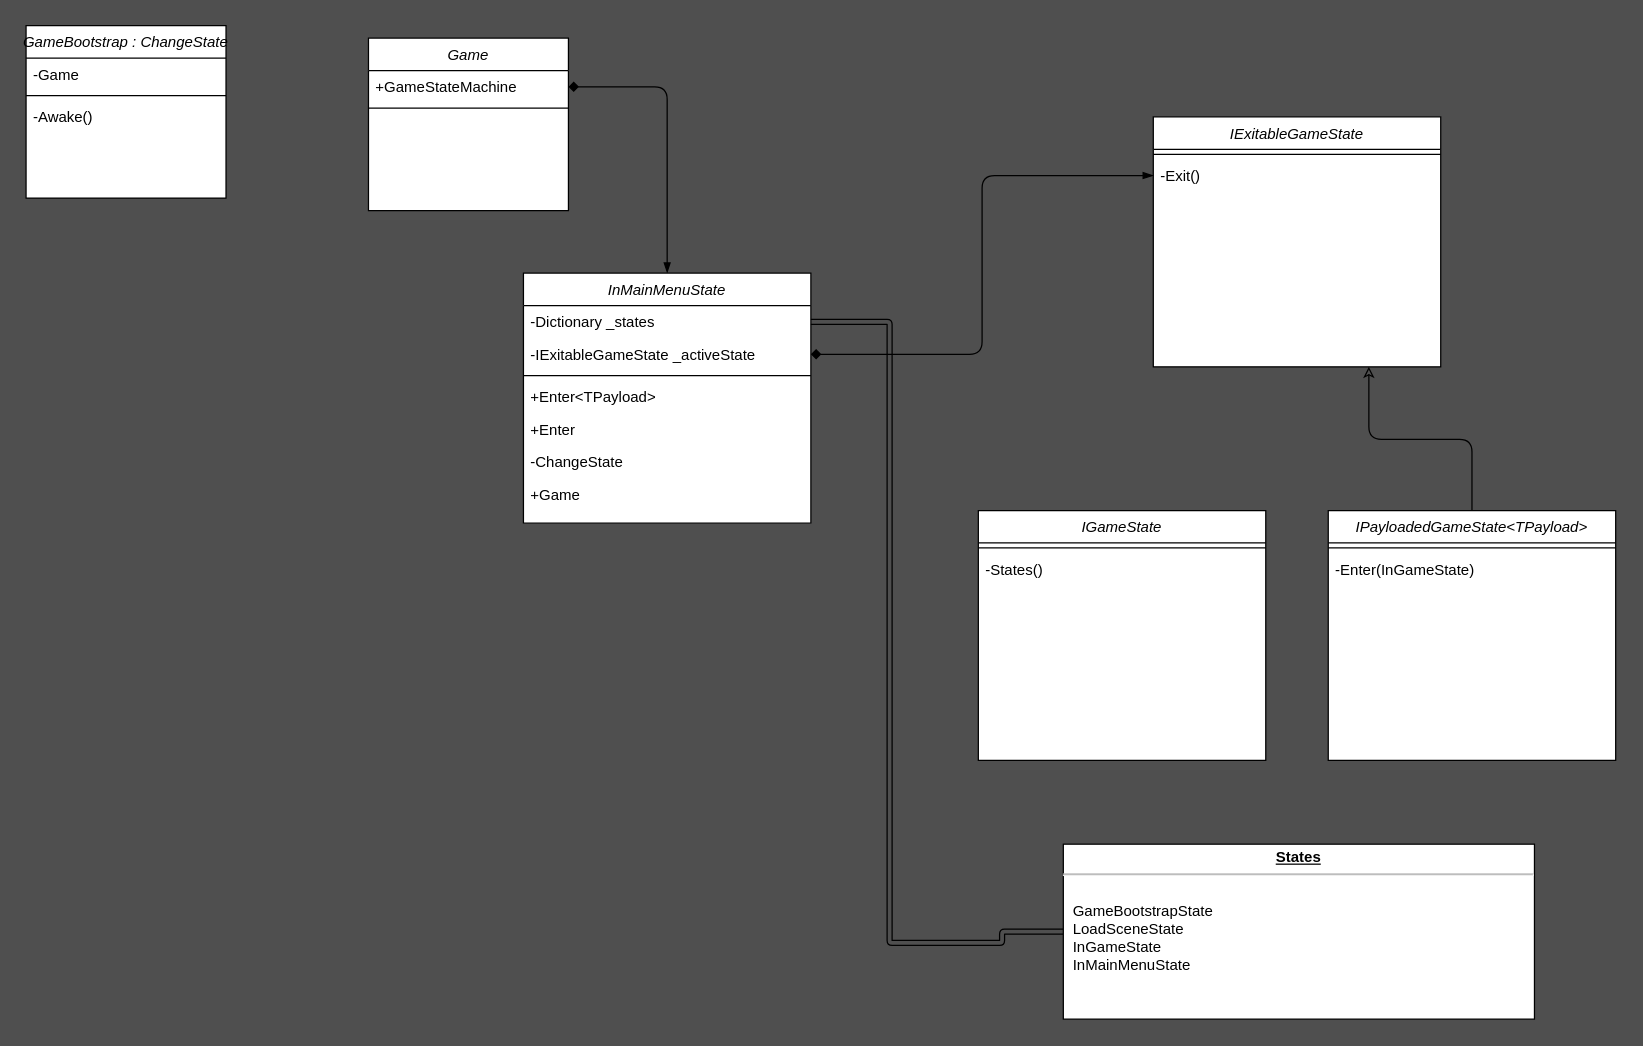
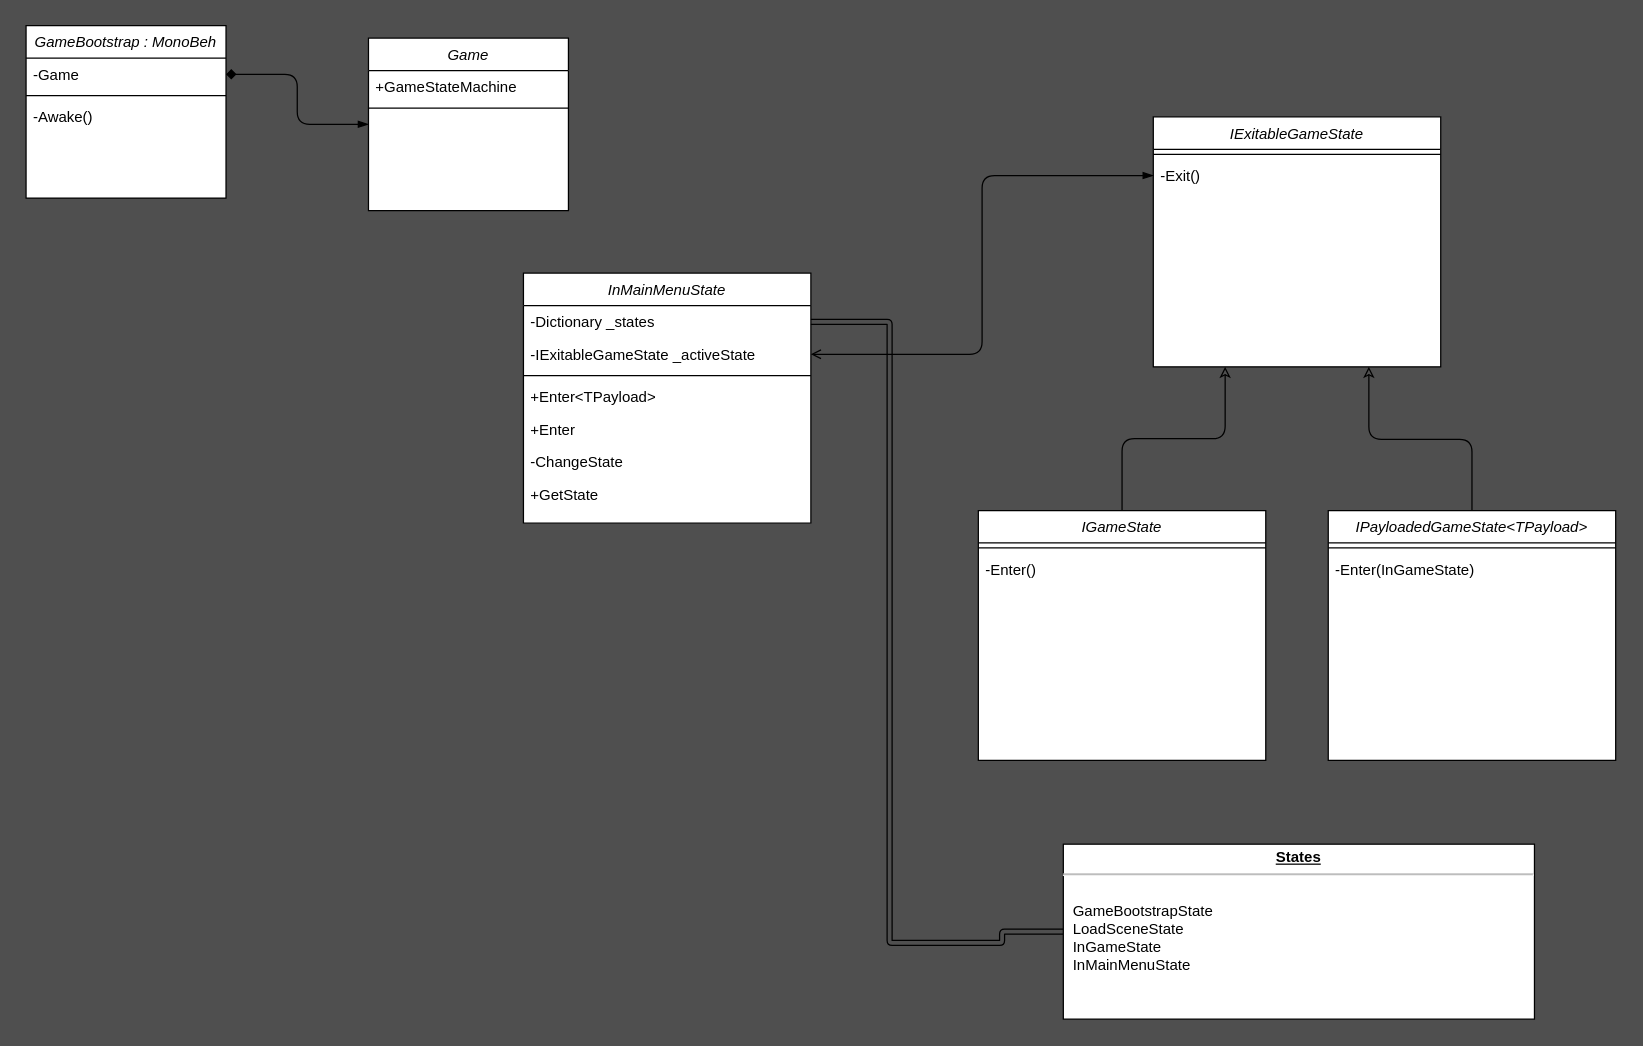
  <mxCell id="0" />
  <mxCell id="1" parent="0" />
- <mxCell id="2" value="GameBootstrap : ChangeState" style="swimlane;fontStyle=2;align=center;verticalAlign=top;childLayout=stackLayout;horizontal=1;startSize=26;horizontalStack=0;resizeParent=1;resizeLast=0;collapsible=1;marginBottom=0;shadow=0;strokeWidth=1;labelBackgroundColor=none;swimlaneFillColor=#ffffff;" parent="1" vertex="1"><mxGeometry x="20" y="20" width="160" height="138" as="geometry"><mxRectangle x="230" y="140" width="160" height="26" as="alternateBounds" /></mxGeometry></mxCell>
+ <mxCell id="2" value="GameBootstrap : MonoBeh" style="swimlane;fontStyle=2;align=center;verticalAlign=top;childLayout=stackLayout;horizontal=1;startSize=26;horizontalStack=0;resizeParent=1;resizeLast=0;collapsible=1;marginBottom=0;shadow=0;strokeWidth=1;labelBackgroundColor=none;swimlaneFillColor=#ffffff;" parent="1" vertex="1"><mxGeometry x="20" y="20" width="160" height="138" as="geometry"><mxRectangle x="230" y="140" width="160" height="26" as="alternateBounds" /></mxGeometry></mxCell>
  <mxCell id="3" value="-Game" style="text;align=left;verticalAlign=top;spacingLeft=4;spacingRight=4;overflow=hidden;rotatable=0;points=[[0,0.5],[1,0.5]];portConstraint=eastwest;" parent="2" vertex="1"><mxGeometry y="26" width="160" height="26" as="geometry" /></mxCell>
  <mxCell id="4" value="" style="line;html=1;strokeWidth=1;align=left;verticalAlign=middle;spacingTop=-1;spacingLeft=3;spacingRight=3;rotatable=0;labelPosition=right;points=[];portConstraint=eastwest;" parent="2" vertex="1"><mxGeometry y="52" width="160" height="8" as="geometry" /></mxCell>
  <mxCell id="5" value="-Awake()" style="text;align=left;verticalAlign=top;spacingLeft=4;spacingRight=4;overflow=hidden;rotatable=0;points=[[0,0.5],[1,0.5]];portConstraint=eastwest;" parent="2" vertex="1"><mxGeometry y="60" width="160" height="26" as="geometry" /></mxCell>
  <mxCell id="6" value="Game" style="swimlane;fontStyle=2;align=center;verticalAlign=top;childLayout=stackLayout;horizontal=1;startSize=26;horizontalStack=0;resizeParent=1;resizeLast=0;collapsible=1;marginBottom=0;shadow=0;strokeWidth=1;swimlaneFillColor=#ffffff;" vertex="1" parent="1"><mxGeometry x="294" y="30" width="160" height="138" as="geometry"><mxRectangle x="230" y="140" width="160" height="26" as="alternateBounds" /></mxGeometry></mxCell>
  <mxCell id="7" value="+GameStateMachine" style="text;align=left;verticalAlign=top;spacingLeft=4;spacingRight=4;overflow=hidden;rotatable=0;points=[[0,0.5],[1,0.5]];portConstraint=eastwest;" vertex="1" parent="6"><mxGeometry y="26" width="160" height="26" as="geometry" /></mxCell>
  <mxCell id="8" value="" style="line;html=1;strokeWidth=1;align=left;verticalAlign=middle;spacingTop=-1;spacingLeft=3;spacingRight=3;rotatable=0;labelPosition=right;points=[];portConstraint=eastwest;" vertex="1" parent="6"><mxGeometry y="52" width="160" height="8" as="geometry" /></mxCell>
- <mxCell id="10" style="edgeStyle=orthogonalEdgeStyle;rounded=1;orthogonalLoop=1;jettySize=auto;html=1;entryX=1;entryY=0.5;entryDx=0;entryDy=0;startArrow=blockThin;startFill=1;endArrow=diamond;endFill=1;" edge="1" parent="1" source="11" target="7"><mxGeometry relative="1" as="geometry" /></mxCell>
+ <mxCell id="9" style="edgeStyle=orthogonalEdgeStyle;orthogonalLoop=1;jettySize=auto;html=1;entryX=1;entryY=0.5;entryDx=0;entryDy=0;endArrow=diamond;endFill=1;startArrow=blockThin;startFill=1;exitX=0;exitY=0.5;exitDx=0;exitDy=0;" edge="1" parent="1" source="6" target="3"><mxGeometry relative="1" as="geometry"><mxPoint x="390" y="89" as="sourcePoint" /><Array as="points" /></mxGeometry></mxCell>
  <mxCell id="11" value="InMainMenuState" style="swimlane;fontStyle=2;align=center;verticalAlign=top;childLayout=stackLayout;horizontal=1;startSize=26;horizontalStack=0;resizeParent=1;resizeLast=0;collapsible=1;marginBottom=0;shadow=0;strokeWidth=1;glass=0;rounded=0;sketch=0;swimlaneFillColor=#ffffff;" vertex="1" parent="1"><mxGeometry x="418" y="218" width="230" height="200" as="geometry"><mxRectangle x="230" y="140" width="160" height="26" as="alternateBounds" /></mxGeometry></mxCell>
  <mxCell id="12" value="-Dictionary _states&#10;" style="text;align=left;verticalAlign=top;spacingLeft=4;spacingRight=4;overflow=hidden;rotatable=0;points=[[0,0.5],[1,0.5]];portConstraint=eastwest;" vertex="1" parent="11"><mxGeometry y="26" width="230" height="26" as="geometry" /></mxCell>
  <mxCell id="13" value="-IExitableGameState _activeState" style="text;align=left;verticalAlign=top;spacingLeft=4;spacingRight=4;overflow=hidden;rotatable=0;points=[[0,0.5],[1,0.5]];portConstraint=eastwest;" vertex="1" parent="11"><mxGeometry y="52" width="230" height="26" as="geometry" /></mxCell>
  <mxCell id="14" value="" style="line;html=1;strokeWidth=1;align=left;verticalAlign=middle;spacingTop=-1;spacingLeft=3;spacingRight=3;rotatable=0;labelPosition=right;points=[];portConstraint=eastwest;" vertex="1" parent="11"><mxGeometry y="78" width="230" height="8" as="geometry" /></mxCell>
  <mxCell id="15" value="+Enter&lt;TPayload&gt;" style="text;align=left;verticalAlign=top;spacingLeft=4;spacingRight=4;overflow=hidden;rotatable=0;points=[[0,0.5],[1,0.5]];portConstraint=eastwest;" vertex="1" parent="11"><mxGeometry y="86" width="230" height="26" as="geometry" /></mxCell>
  <mxCell id="16" value="+Enter" style="text;align=left;verticalAlign=top;spacingLeft=4;spacingRight=4;overflow=hidden;rotatable=0;points=[[0,0.5],[1,0.5]];portConstraint=eastwest;" vertex="1" parent="11"><mxGeometry y="112" width="230" height="26" as="geometry" /></mxCell>
  <mxCell id="17" value="-ChangeState" style="text;align=left;verticalAlign=top;spacingLeft=4;spacingRight=4;overflow=hidden;rotatable=0;points=[[0,0.5],[1,0.5]];portConstraint=eastwest;" vertex="1" parent="11"><mxGeometry y="138" width="230" height="26" as="geometry" /></mxCell>
- <mxCell id="18" value="+Game" style="text;align=left;verticalAlign=top;spacingLeft=4;spacingRight=4;overflow=hidden;rotatable=0;points=[[0,0.5],[1,0.5]];portConstraint=eastwest;" vertex="1" parent="11"><mxGeometry y="164" width="230" height="26" as="geometry" /></mxCell>
+ <mxCell id="18" value="+GetState" style="text;align=left;verticalAlign=top;spacingLeft=4;spacingRight=4;overflow=hidden;rotatable=0;points=[[0,0.5],[1,0.5]];portConstraint=eastwest;" vertex="1" parent="11"><mxGeometry y="164" width="230" height="26" as="geometry" /></mxCell>
+ <mxCell id="19" style="edgeStyle=orthogonalEdgeStyle;rounded=1;orthogonalLoop=1;jettySize=auto;html=1;entryX=0.5;entryY=0;entryDx=0;entryDy=0;startArrow=classic;startFill=0;endArrow=none;endFill=0;exitX=0.25;exitY=1;exitDx=0;exitDy=0;" edge="1" parent="1" source="21" target="24"><mxGeometry relative="1" as="geometry" /></mxCell>
  <mxCell id="20" style="edgeStyle=orthogonalEdgeStyle;rounded=1;orthogonalLoop=1;jettySize=auto;html=1;exitX=0.75;exitY=1;exitDx=0;exitDy=0;entryX=0.5;entryY=0;entryDx=0;entryDy=0;startArrow=classic;startFill=0;endArrow=none;endFill=0;" edge="1" parent="1" source="21" target="27"><mxGeometry relative="1" as="geometry"><Array as="points"><mxPoint x="1095" y="351" /><mxPoint x="1177" y="351" /></Array></mxGeometry></mxCell>
  <mxCell id="21" value="IExitableGameState" style="swimlane;fontStyle=2;align=center;verticalAlign=top;childLayout=stackLayout;horizontal=1;startSize=26;horizontalStack=0;resizeParent=1;resizeLast=0;collapsible=1;marginBottom=0;shadow=0;strokeWidth=1;glass=0;rounded=0;sketch=0;swimlaneFillColor=#ffffff;" vertex="1" parent="1"><mxGeometry x="922" y="93" width="230" height="200" as="geometry"><mxRectangle x="230" y="140" width="160" height="26" as="alternateBounds" /></mxGeometry></mxCell>
  <mxCell id="22" value="" style="line;html=1;strokeWidth=1;align=left;verticalAlign=middle;spacingTop=-1;spacingLeft=3;spacingRight=3;rotatable=0;labelPosition=right;points=[];portConstraint=eastwest;" vertex="1" parent="21"><mxGeometry y="26" width="230" height="8" as="geometry" /></mxCell>
  <mxCell id="23" value="-Exit()" style="text;align=left;verticalAlign=top;spacingLeft=4;spacingRight=4;overflow=hidden;rotatable=0;points=[[0,0.5],[1,0.5]];portConstraint=eastwest;" vertex="1" parent="21"><mxGeometry y="34" width="230" height="26" as="geometry" /></mxCell>
  <mxCell id="24" value="IGameState" style="swimlane;fontStyle=2;align=center;verticalAlign=top;childLayout=stackLayout;horizontal=1;startSize=26;horizontalStack=0;resizeParent=1;resizeLast=0;collapsible=1;marginBottom=0;shadow=0;strokeWidth=1;glass=0;rounded=0;sketch=0;swimlaneFillColor=#ffffff;" vertex="1" parent="1"><mxGeometry x="782" y="408" width="230" height="200" as="geometry"><mxRectangle x="230" y="140" width="160" height="26" as="alternateBounds" /></mxGeometry></mxCell>
  <mxCell id="25" value="" style="line;html=1;strokeWidth=1;align=left;verticalAlign=middle;spacingTop=-1;spacingLeft=3;spacingRight=3;rotatable=0;labelPosition=right;points=[];portConstraint=eastwest;" vertex="1" parent="24"><mxGeometry y="26" width="230" height="8" as="geometry" /></mxCell>
- <mxCell id="26" value="-States()" style="text;align=left;verticalAlign=top;spacingLeft=4;spacingRight=4;overflow=hidden;rotatable=0;points=[[0,0.5],[1,0.5]];portConstraint=eastwest;" vertex="1" parent="24"><mxGeometry y="34" width="230" height="26" as="geometry" /></mxCell>
+ <mxCell id="26" value="-Enter()" style="text;align=left;verticalAlign=top;spacingLeft=4;spacingRight=4;overflow=hidden;rotatable=0;points=[[0,0.5],[1,0.5]];portConstraint=eastwest;" vertex="1" parent="24"><mxGeometry y="34" width="230" height="26" as="geometry" /></mxCell>
  <mxCell id="27" value="IPayloadedGameState&lt;TPayload&gt;" style="swimlane;fontStyle=2;align=center;verticalAlign=top;childLayout=stackLayout;horizontal=1;startSize=26;horizontalStack=0;resizeParent=1;resizeLast=0;collapsible=1;marginBottom=0;shadow=0;strokeWidth=1;glass=0;rounded=0;sketch=0;swimlaneFillColor=#ffffff;" vertex="1" parent="1"><mxGeometry x="1062" y="408" width="230" height="200" as="geometry"><mxRectangle x="230" y="140" width="160" height="26" as="alternateBounds" /></mxGeometry></mxCell>
  <mxCell id="28" value="" style="line;html=1;strokeWidth=1;align=left;verticalAlign=middle;spacingTop=-1;spacingLeft=3;spacingRight=3;rotatable=0;labelPosition=right;points=[];portConstraint=eastwest;" vertex="1" parent="27"><mxGeometry y="26" width="230" height="8" as="geometry" /></mxCell>
  <mxCell id="29" value="-Enter(InGameState)" style="text;align=left;verticalAlign=top;spacingLeft=4;spacingRight=4;overflow=hidden;rotatable=0;points=[[0,0.5],[1,0.5]];portConstraint=eastwest;" vertex="1" parent="27"><mxGeometry y="34" width="230" height="26" as="geometry" /></mxCell>
- <mxCell id="30" style="edgeStyle=orthogonalEdgeStyle;rounded=1;orthogonalLoop=1;jettySize=auto;html=1;entryX=1;entryY=0.5;entryDx=0;entryDy=0;startArrow=blockThin;startFill=1;endArrow=diamond;endFill=1;" edge="1" parent="1" source="23" target="13"><mxGeometry relative="1" as="geometry"><mxPoint x="770" y="276" as="targetPoint" /></mxGeometry></mxCell>
+ <mxCell id="30" style="edgeStyle=orthogonalEdgeStyle;rounded=1;orthogonalLoop=1;jettySize=auto;html=1;entryX=1;entryY=0.5;entryDx=0;entryDy=0;startArrow=blockThin;startFill=1;endArrow=open;endFill=1;" edge="1" parent="1" source="23" target="13"><mxGeometry relative="1" as="geometry"><mxPoint x="770" y="276" as="targetPoint" /></mxGeometry></mxCell>
  <mxCell id="31" style="edgeStyle=orthogonalEdgeStyle;curved=0;rounded=1;sketch=0;orthogonalLoop=1;jettySize=auto;html=1;exitX=1;exitY=0.5;exitDx=0;exitDy=0;shape=link;entryX=0;entryY=0.5;entryDx=0;entryDy=0;" edge="1" parent="1" source="12" target="32"><mxGeometry relative="1" as="geometry"><mxPoint x="788" y="754" as="targetPoint" /><Array as="points"><mxPoint x="711" y="257" /><mxPoint x="711" y="754" /><mxPoint x="801" y="754" /></Array></mxGeometry></mxCell>
  <mxCell id="32" value="&lt;p style=&quot;margin: 0px ; margin-top: 4px ; text-align: center ; text-decoration: underline&quot;&gt;&lt;b&gt;States&lt;/b&gt;&lt;/p&gt;&lt;hr&gt;&lt;p style=&quot;margin: 0px ; margin-left: 8px&quot;&gt;&lt;br&gt;GameBootstrapState&lt;/p&gt;&lt;p style=&quot;margin: 0px ; margin-left: 8px&quot;&gt;LoadSceneState&lt;/p&gt;&lt;p style=&quot;margin: 0px ; margin-left: 8px&quot;&gt;InGameState&lt;/p&gt;&lt;p style=&quot;margin: 0px ; margin-left: 8px&quot;&gt;InMainMenuState&lt;/p&gt;" style="verticalAlign=top;align=left;overflow=fill;fontSize=12;fontFamily=Helvetica;html=1;rounded=0;sketch=0;" vertex="1" parent="1"><mxGeometry x="850" y="675" width="377" height="140" as="geometry" /></mxCell>
